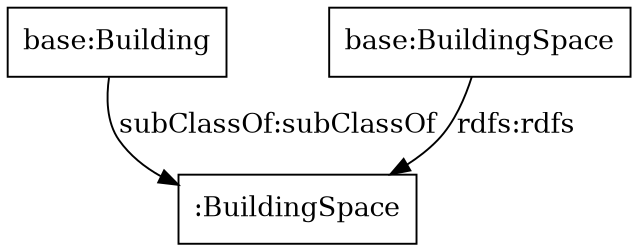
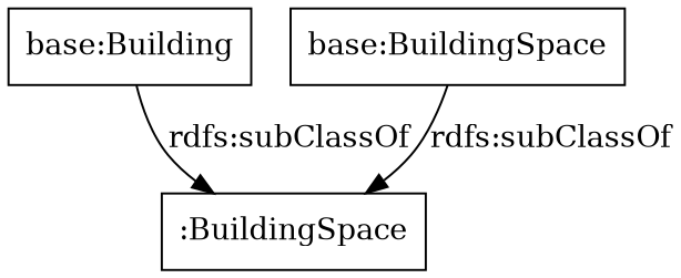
  digraph {
    rankdir=TB
    node [color=black shape=rectangle]
    n1 [label=":BuildingSpace"]
    "base:Building"
    "base:BuildingSpace"
-   "base:Building" -> n1 [label="subClassOf:subClassOf"]
-   "base:BuildingSpace" -> n1 [label="rdfs:rdfs"]
+   "base:Building" -> n1 [label="rdfs:subClassOf"]
+   "base:BuildingSpace" -> n1 [label="rdfs:subClassOf"]
  }
